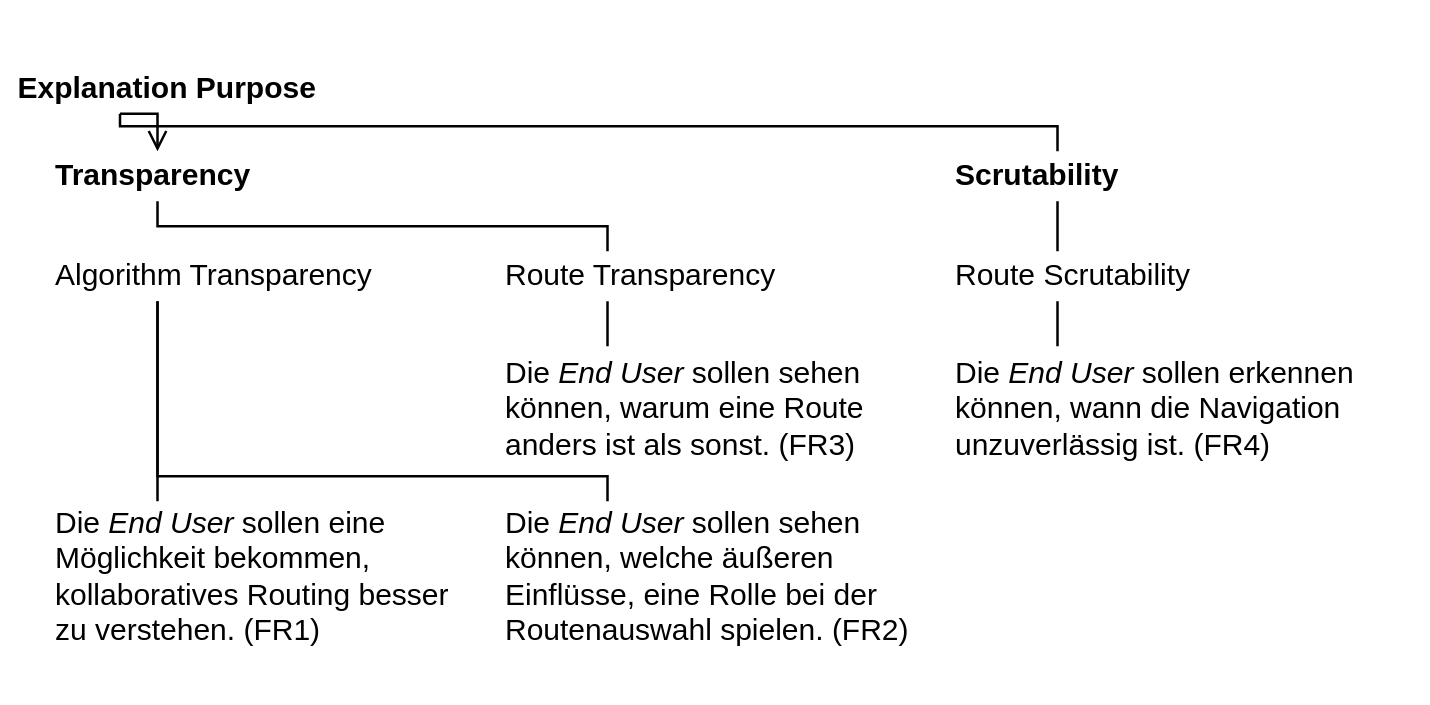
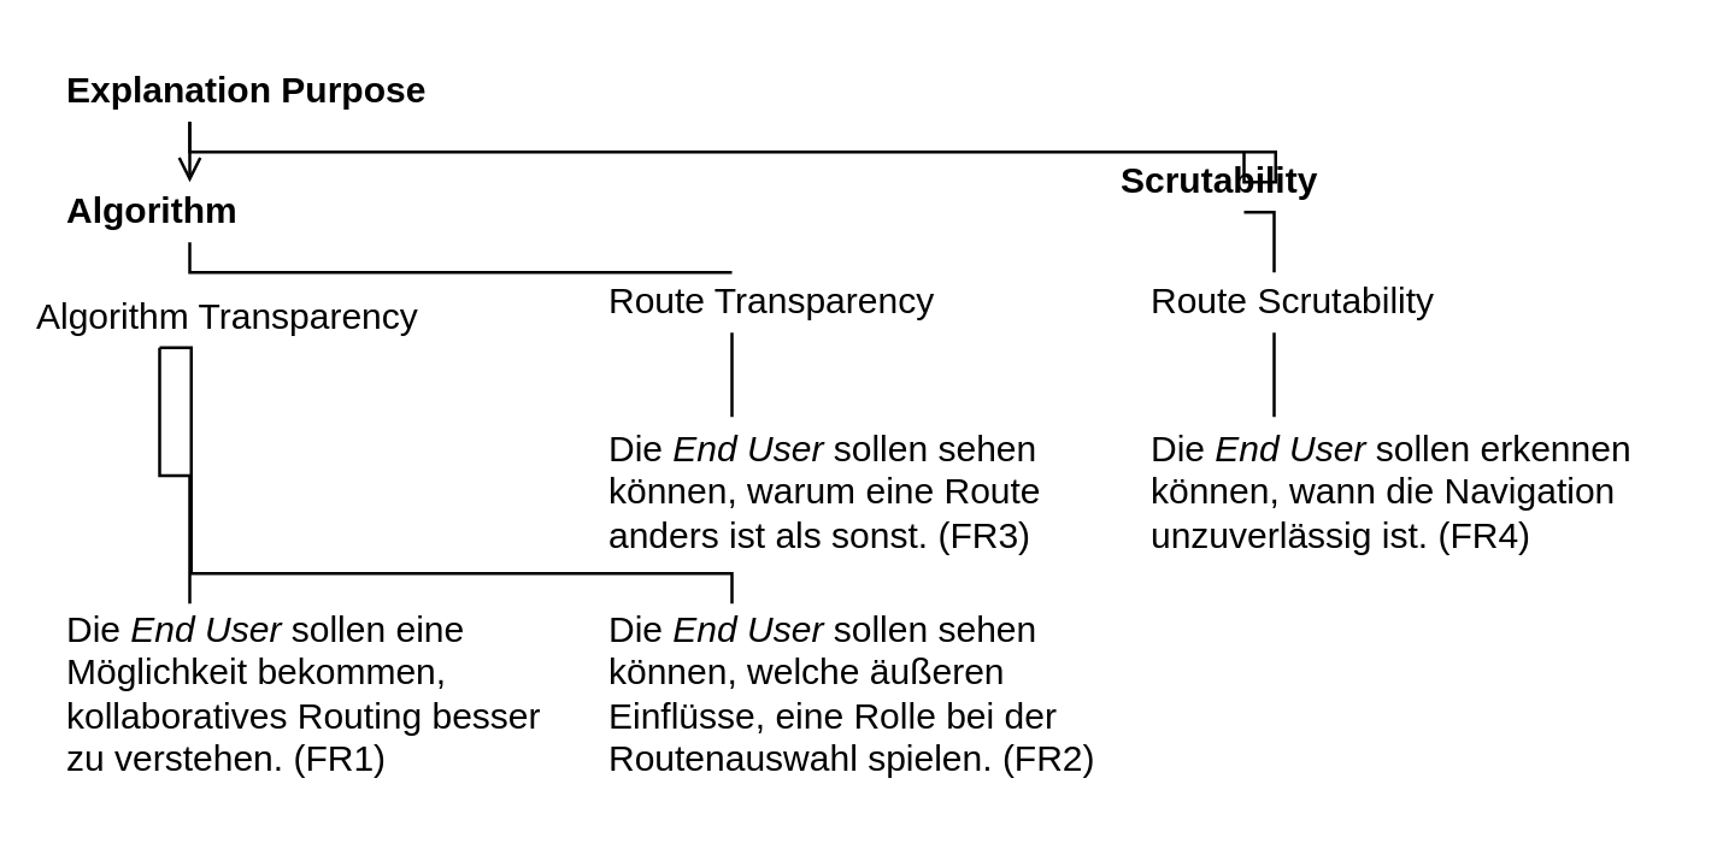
  <mxCell id="0" />
  <mxCell id="1" parent="0" />
  <mxCell id="2" style="edgeStyle=orthogonalEdgeStyle;rounded=0;orthogonalLoop=1;jettySize=auto;html=1;exitX=0.25;exitY=1;exitDx=0;exitDy=0;entryX=0.25;entryY=0;entryDx=0;entryDy=0;endArrow=open;endFill=0;" parent="1" source="4" target="11" edge="1"><mxGeometry relative="1" as="geometry" /></mxCell>
  <mxCell id="3" style="edgeStyle=orthogonalEdgeStyle;rounded=0;orthogonalLoop=1;jettySize=auto;html=1;exitX=0.25;exitY=1;exitDx=0;exitDy=0;entryX=0.25;entryY=0;entryDx=0;entryDy=0;endArrow=none;endFill=0;" parent="1" source="4" target="6" edge="1"><mxGeometry relative="1" as="geometry"><mxPoint x="600" y="60" as="targetPoint" /><Array as="points"><mxPoint x="63" y="50" /><mxPoint x="423" y="50" /><mxPoint x="423" y="60" /></Array></mxGeometry></mxCell>
- <mxCell id="4" value="Explanation Purpose" style="text;html=1;strokeColor=none;fillColor=none;align=left;verticalAlign=middle;whiteSpace=wrap;rounded=0;fontStyle=1" parent="1" vertex="1"><mxGeometry x="5" y="25" width="170" height="20" as="geometry" /></mxCell>
+ <mxCell id="4" value="Explanation Purpose" style="text;html=1;strokeColor=none;fillColor=none;align=left;verticalAlign=middle;whiteSpace=wrap;rounded=0;fontStyle=1" parent="1" vertex="1"><mxGeometry x="20" y="20" width="170" height="20" as="geometry" /></mxCell>
  <mxCell id="5" style="edgeStyle=orthogonalEdgeStyle;rounded=0;orthogonalLoop=1;jettySize=auto;html=1;exitX=0.25;exitY=1;exitDx=0;exitDy=0;entryX=0.25;entryY=0;entryDx=0;entryDy=0;fontFamily=Times New Roman;fontSize=14;endArrow=none;endFill=0;" parent="1" source="6" target="8" edge="1"><mxGeometry relative="1" as="geometry" /></mxCell>
- <mxCell id="6" value="Scrutability" style="text;html=1;strokeColor=none;fillColor=none;align=left;verticalAlign=middle;whiteSpace=wrap;rounded=0;fontStyle=1" parent="1" vertex="1"><mxGeometry x="380" y="60" width="170" height="20" as="geometry" /></mxCell>
+ <mxCell id="6" value="Scrutability" style="text;html=1;strokeColor=none;fillColor=none;align=left;verticalAlign=middle;whiteSpace=wrap;rounded=0;fontStyle=1" parent="1" vertex="1"><mxGeometry x="370" y="50" width="170" height="20" as="geometry" /></mxCell>
  <mxCell id="7" style="edgeStyle=orthogonalEdgeStyle;rounded=0;orthogonalLoop=1;jettySize=auto;html=1;exitX=0.25;exitY=1;exitDx=0;exitDy=0;entryX=0.25;entryY=0;entryDx=0;entryDy=0;fontFamily=Times New Roman;fontSize=14;endArrow=none;endFill=0;" parent="1" source="8" target="9" edge="1"><mxGeometry relative="1" as="geometry" /></mxCell>
- <mxCell id="8" value="Route Scrutability" style="text;html=1;strokeColor=none;fillColor=none;align=left;verticalAlign=middle;whiteSpace=wrap;rounded=0;fontStyle=0" parent="1" vertex="1"><mxGeometry x="380" y="100" width="170" height="20" as="geometry" /></mxCell>
+ <mxCell id="8" value="Route Scrutability" style="text;html=1;strokeColor=none;fillColor=none;align=left;verticalAlign=middle;whiteSpace=wrap;rounded=0;fontStyle=0" parent="1" vertex="1"><mxGeometry x="380" y="90" width="170" height="20" as="geometry" /></mxCell>
  <mxCell id="9" value="&lt;span style=&quot;font-weight: normal&quot;&gt;Die &lt;i&gt;End User&lt;/i&gt; sollen erkennen können, wann die Navigation unzuverlässig ist. (FR4)&lt;/span&gt;" style="text;html=1;strokeColor=none;fillColor=none;align=left;verticalAlign=middle;whiteSpace=wrap;rounded=0;fontStyle=1" parent="1" vertex="1"><mxGeometry x="380" y="138" width="170" height="50" as="geometry" /></mxCell>
  <mxCell id="10" style="edgeStyle=orthogonalEdgeStyle;rounded=0;orthogonalLoop=1;jettySize=auto;html=1;exitX=0.25;exitY=1;exitDx=0;exitDy=0;fontFamily=Times New Roman;fontSize=14;endArrow=none;endFill=0;entryX=0.25;entryY=0;entryDx=0;entryDy=0;" parent="1" source="11" target="18" edge="1"><mxGeometry relative="1" as="geometry"><mxPoint x="260" y="70" as="targetPoint" /><Array as="points"><mxPoint x="63" y="90" /><mxPoint x="243" y="90" /></Array></mxGeometry></mxCell>
- <mxCell id="11" value="Transparency" style="text;html=1;strokeColor=none;fillColor=none;align=left;verticalAlign=middle;whiteSpace=wrap;rounded=0;fontStyle=1" parent="1" vertex="1"><mxGeometry x="20" y="60" width="170" height="20" as="geometry" /></mxCell>
+ <mxCell id="11" value="Algorithm" style="text;html=1;strokeColor=none;fillColor=none;align=left;verticalAlign=middle;whiteSpace=wrap;rounded=0;fontStyle=1" parent="1" vertex="1"><mxGeometry x="20" y="60" width="170" height="20" as="geometry" /></mxCell>
  <mxCell id="12" style="edgeStyle=orthogonalEdgeStyle;rounded=0;orthogonalLoop=1;jettySize=auto;html=1;exitX=0.25;exitY=1;exitDx=0;exitDy=0;entryX=0.25;entryY=0;entryDx=0;entryDy=0;endArrow=none;endFill=0;" parent="1" source="13" target="14" edge="1"><mxGeometry relative="1" as="geometry" /></mxCell>
- <mxCell id="13" value="Algorithm Transparency" style="text;html=1;strokeColor=none;fillColor=none;align=left;verticalAlign=middle;whiteSpace=wrap;rounded=0;fontStyle=0" parent="1" vertex="1"><mxGeometry x="20" y="100" width="170" height="20" as="geometry" /></mxCell>
+ <mxCell id="13" value="Algorithm Transparency" style="text;html=1;strokeColor=none;fillColor=none;align=left;verticalAlign=middle;whiteSpace=wrap;rounded=0;fontStyle=0" parent="1" vertex="1"><mxGeometry x="10" y="95" width="170" height="20" as="geometry" /></mxCell>
  <mxCell id="14" value="&lt;span style=&quot;font-weight: normal&quot;&gt;Die &lt;i&gt;End User&lt;/i&gt; sollen eine Möglichkeit bekommen, kollaboratives Routing besser zu verstehen. (FR1)&lt;/span&gt;" style="text;html=1;strokeColor=none;fillColor=none;align=left;verticalAlign=middle;whiteSpace=wrap;rounded=0;fontStyle=1" parent="1" vertex="1"><mxGeometry x="20" y="200" width="170" height="60" as="geometry" /></mxCell>
  <mxCell id="15" style="edgeStyle=orthogonalEdgeStyle;rounded=0;orthogonalLoop=1;jettySize=auto;html=1;exitX=0.25;exitY=1;exitDx=0;exitDy=0;entryX=0.25;entryY=0;entryDx=0;entryDy=0;endArrow=none;endFill=0;" parent="1" source="13" target="16" edge="1"><mxGeometry relative="1" as="geometry"><mxPoint x="242.5" y="180" as="sourcePoint" /><Array as="points"><mxPoint x="63" y="190" /><mxPoint x="243" y="190" /></Array></mxGeometry></mxCell>
  <mxCell id="16" value="&lt;span style=&quot;font-weight: normal&quot;&gt;Die &lt;i&gt;End User&lt;/i&gt; sollen sehen können, welche äußeren Einflüsse, eine Rolle bei der Routenauswahl spielen. (FR2)&lt;/span&gt;" style="text;html=1;strokeColor=none;fillColor=none;align=left;verticalAlign=middle;whiteSpace=wrap;rounded=0;fontStyle=1" parent="1" vertex="1"><mxGeometry x="200" y="200" width="170" height="60" as="geometry" /></mxCell>
  <mxCell id="17" style="edgeStyle=orthogonalEdgeStyle;rounded=0;orthogonalLoop=1;jettySize=auto;html=1;exitX=0.25;exitY=1;exitDx=0;exitDy=0;entryX=0.25;entryY=0;entryDx=0;entryDy=0;endArrow=none;endFill=0;" parent="1" source="18" target="19" edge="1"><mxGeometry relative="1" as="geometry" /></mxCell>
- <mxCell id="18" value="Route Transparency" style="text;html=1;strokeColor=none;fillColor=none;align=left;verticalAlign=middle;whiteSpace=wrap;rounded=0;fontStyle=0" parent="1" vertex="1"><mxGeometry x="200" y="100" width="170" height="20" as="geometry" /></mxCell>
+ <mxCell id="18" value="Route Transparency" style="text;html=1;strokeColor=none;fillColor=none;align=left;verticalAlign=middle;whiteSpace=wrap;rounded=0;fontStyle=0" parent="1" vertex="1"><mxGeometry x="200" y="90" width="170" height="20" as="geometry" /></mxCell>
  <mxCell id="19" value="&lt;span style=&quot;font-weight: normal&quot;&gt;Die &lt;i&gt;End User&lt;/i&gt; sollen sehen können, warum eine Route anders ist als sonst. (FR3)&lt;/span&gt;" style="text;html=1;strokeColor=none;fillColor=none;align=left;verticalAlign=middle;whiteSpace=wrap;rounded=0;fontStyle=1" parent="1" vertex="1"><mxGeometry x="200" y="138" width="170" height="50" as="geometry" /></mxCell>
